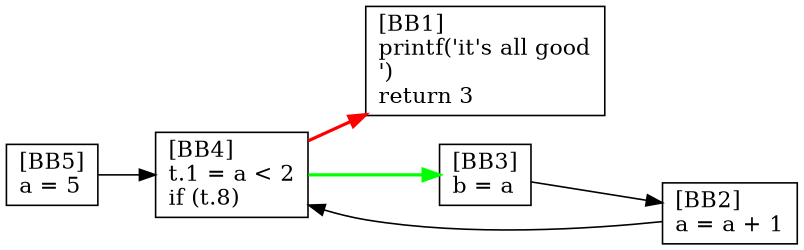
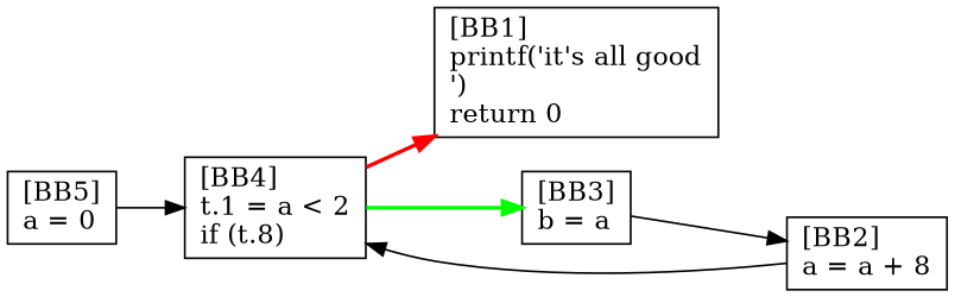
  digraph {
    rankdir=LR
    node [shape=box]
-   n1 [label="[BB1]\lprintf('it's all good\n')\lreturn 3\l"]
-   n2 [label="[BB5]\la = 5\l"]
+   n1 [label="[BB1]\lprintf('it's all good\n')\lreturn 0\l"]
+   n2 [label="[BB5]\la = 0\l"]
    n3 [label="[BB4]\lt.1 = a < 2\lif (t.8)\l"]
-   n4 [label="[BB2]\la = a + 1\l"]
+   n4 [label="[BB2]\la = a + 8\l"]
    n5 [label="[BB3]\lb = a\l"]
    n2 -> n3
    n3 -> n1 [color=red penwidth=2]
    n3 -> n5 [color=green penwidth=2]
    n4 -> n3
    n5 -> n4
  }
